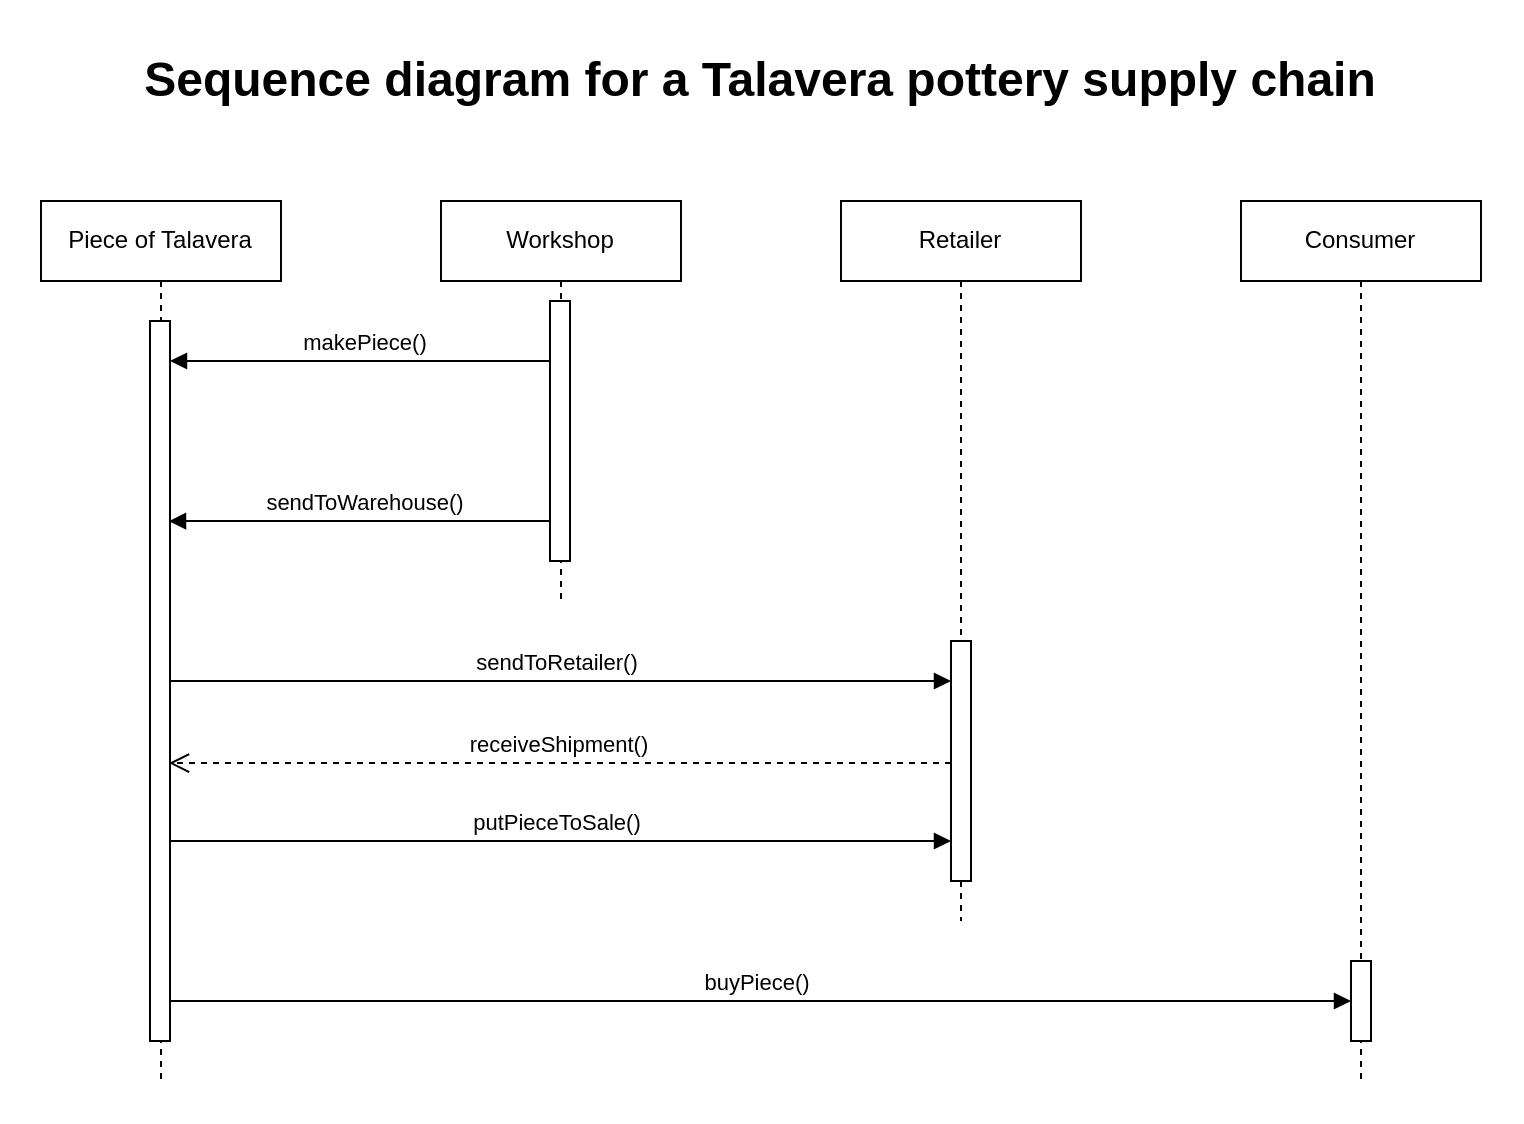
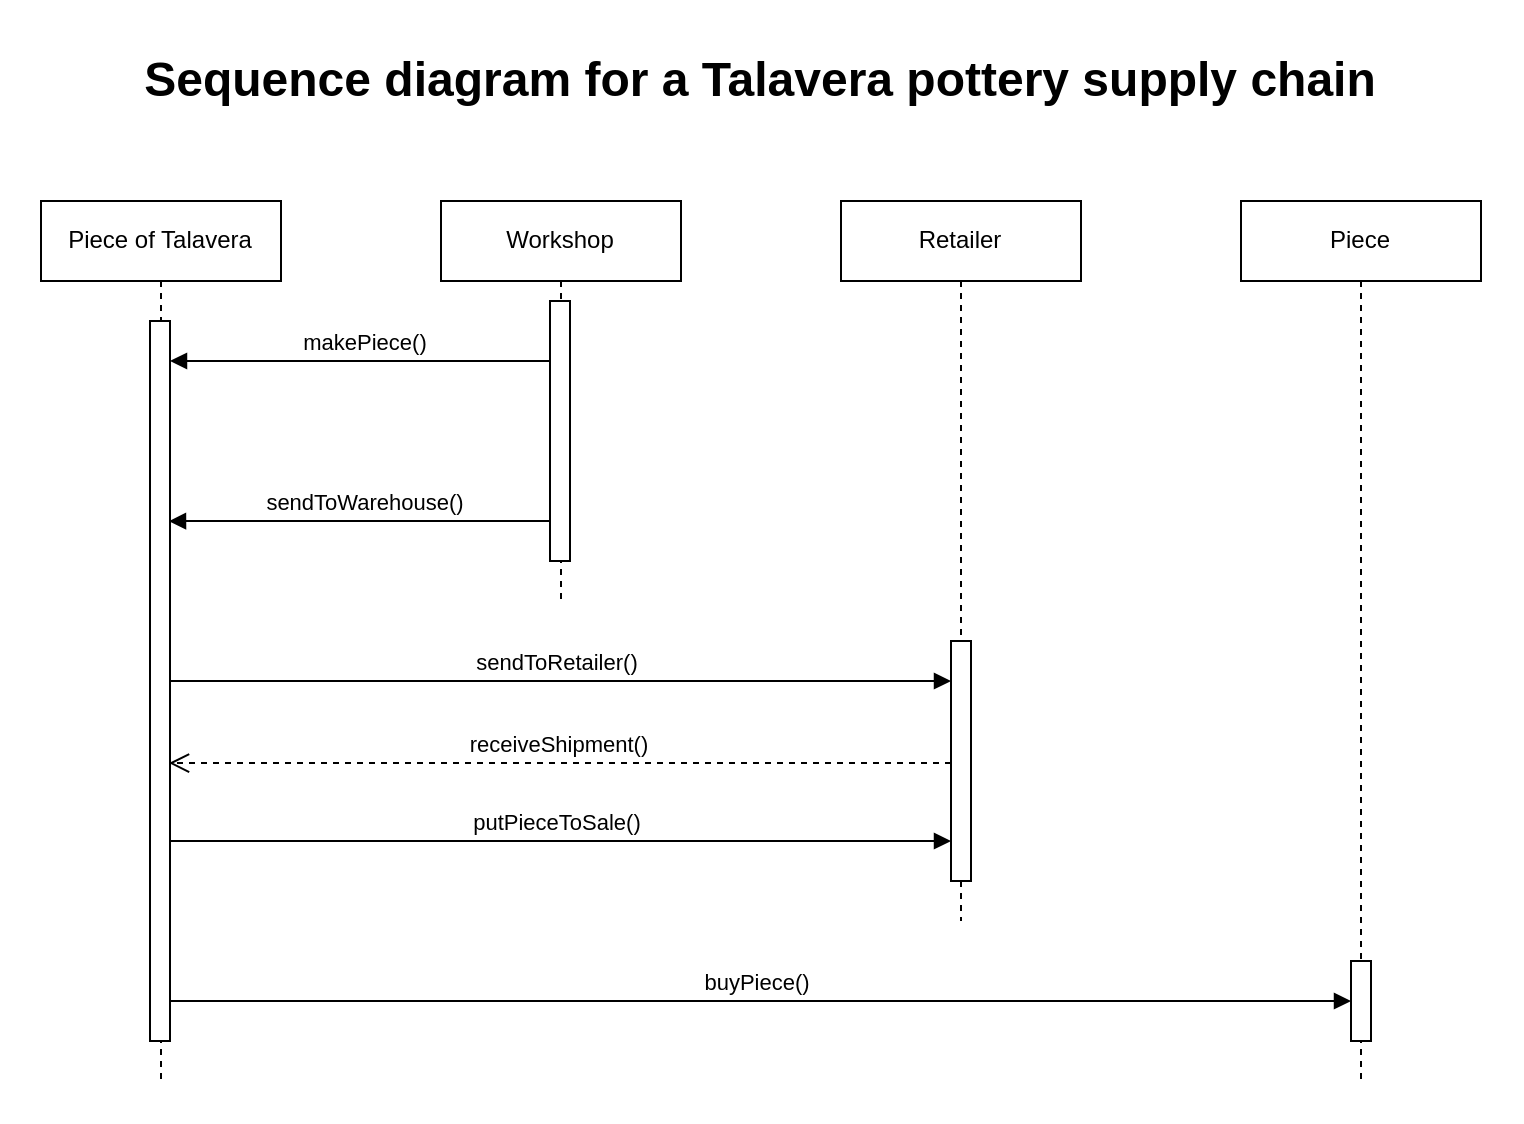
  <mxCell id="0" />
  <mxCell id="1" parent="0" />
  <mxCell id="2" value="&lt;div&gt;sendToRetailer()&lt;/div&gt;" style="html=1;verticalAlign=bottom;startArrow=oval;startFill=1;endArrow=block;startSize=8;rounded=0;" parent="1" source="5" target="12" edge="1"><mxGeometry width="60" relative="1" as="geometry"><mxPoint x="130" y="300" as="sourcePoint" /><mxPoint x="470" y="340" as="targetPoint" /><Array as="points"><mxPoint x="160" y="340" /></Array></mxGeometry></mxCell>
  <mxCell id="3" value="makePiece()" style="html=1;verticalAlign=bottom;endArrow=block;rounded=0;" parent="1" target="8" edge="1"><mxGeometry width="80" relative="1" as="geometry"><mxPoint x="280" y="180" as="sourcePoint" /><mxPoint x="79.5" y="180" as="targetPoint" /><Array as="points"><mxPoint x="190" y="180" /></Array></mxGeometry></mxCell>
  <mxCell id="4" value="sendToWarehouse()" style="html=1;verticalAlign=bottom;startArrow=oval;startFill=1;endArrow=block;startSize=8;rounded=0;entryX=0.95;entryY=0.278;entryDx=0;entryDy=0;entryPerimeter=0;" parent="1" source="9" target="8" edge="1"><mxGeometry width="60" relative="1" as="geometry"><mxPoint x="280" y="260" as="sourcePoint" /><mxPoint x="79.5" y="260" as="targetPoint" /><Array as="points"><mxPoint x="100" y="260" /></Array></mxGeometry></mxCell>
  <mxCell id="5" value="Piece of Talavera" style="shape=umlLifeline;perimeter=lifelinePerimeter;whiteSpace=wrap;html=1;container=1;collapsible=0;recursiveResize=0;outlineConnect=0;" parent="1" vertex="1"><mxGeometry x="20" y="100" width="120" height="440" as="geometry" /></mxCell>
  <mxCell id="6" value="putPieceToSale()" style="html=1;verticalAlign=bottom;startArrow=oval;startFill=1;endArrow=block;startSize=8;rounded=0;" parent="5" target="12" edge="1"><mxGeometry width="60" relative="1" as="geometry"><mxPoint x="60" y="320" as="sourcePoint" /><mxPoint x="120" y="320" as="targetPoint" /></mxGeometry></mxCell>
  <mxCell id="7" value="buyPiece()" style="html=1;verticalAlign=bottom;startArrow=oval;startFill=1;endArrow=block;startSize=8;rounded=0;" parent="5" target="14" edge="1"><mxGeometry width="60" relative="1" as="geometry"><mxPoint x="60" y="400" as="sourcePoint" /><mxPoint x="600" y="400" as="targetPoint" /></mxGeometry></mxCell>
  <mxCell id="8" value="" style="html=1;points=[];perimeter=orthogonalPerimeter;" parent="5" vertex="1"><mxGeometry x="54.5" y="60" width="10" height="360" as="geometry" /></mxCell>
  <mxCell id="9" value="Workshop" style="shape=umlLifeline;perimeter=lifelinePerimeter;whiteSpace=wrap;html=1;container=1;collapsible=0;recursiveResize=0;outlineConnect=0;" parent="1" vertex="1"><mxGeometry x="220" y="100" width="120" height="200" as="geometry" /></mxCell>
  <mxCell id="10" value="" style="html=1;points=[];perimeter=orthogonalPerimeter;" parent="9" vertex="1"><mxGeometry x="54.5" y="50" width="10" height="130" as="geometry" /></mxCell>
  <mxCell id="11" value="Retailer" style="shape=umlLifeline;perimeter=lifelinePerimeter;whiteSpace=wrap;html=1;container=1;collapsible=0;recursiveResize=0;outlineConnect=0;" parent="1" vertex="1"><mxGeometry x="420" y="100" width="120" height="360" as="geometry" /></mxCell>
  <mxCell id="12" value="" style="html=1;points=[];perimeter=orthogonalPerimeter;" parent="11" vertex="1"><mxGeometry x="55" y="220" width="10" height="120" as="geometry" /></mxCell>
- <mxCell id="13" value="Consumer" style="shape=umlLifeline;perimeter=lifelinePerimeter;whiteSpace=wrap;html=1;container=1;collapsible=0;recursiveResize=0;outlineConnect=0;" parent="1" vertex="1"><mxGeometry x="620" y="100" width="120" height="440" as="geometry" /></mxCell>
+ <mxCell id="13" value="Piece" style="shape=umlLifeline;perimeter=lifelinePerimeter;whiteSpace=wrap;html=1;container=1;collapsible=0;recursiveResize=0;outlineConnect=0;" parent="1" vertex="1"><mxGeometry x="620" y="100" width="120" height="440" as="geometry" /></mxCell>
  <mxCell id="14" value="" style="html=1;points=[];perimeter=orthogonalPerimeter;" parent="13" vertex="1"><mxGeometry x="55" y="380" width="10" height="40" as="geometry" /></mxCell>
  <mxCell id="15" value="&lt;h1 align=&quot;center&quot;&gt;Sequence diagram for a Talavera pottery supply chain&lt;br&gt;&lt;/h1&gt;" style="text;html=1;strokeColor=none;fillColor=none;spacing=5;spacingTop=-20;whiteSpace=wrap;overflow=hidden;rounded=0;align=center;" parent="1" vertex="1"><mxGeometry x="20" y="20" width="720" height="50" as="geometry" /></mxCell>
  <mxCell id="16" value="receiveShipment()" style="html=1;verticalAlign=bottom;endArrow=open;dashed=1;endSize=8;rounded=0;entryX=0.95;entryY=0.614;entryDx=0;entryDy=0;entryPerimeter=0;" edge="1" parent="1" source="12" target="8"><mxGeometry relative="1" as="geometry"><mxPoint x="430" y="381" as="sourcePoint" /><mxPoint x="390" y="380" as="targetPoint" /></mxGeometry></mxCell>
